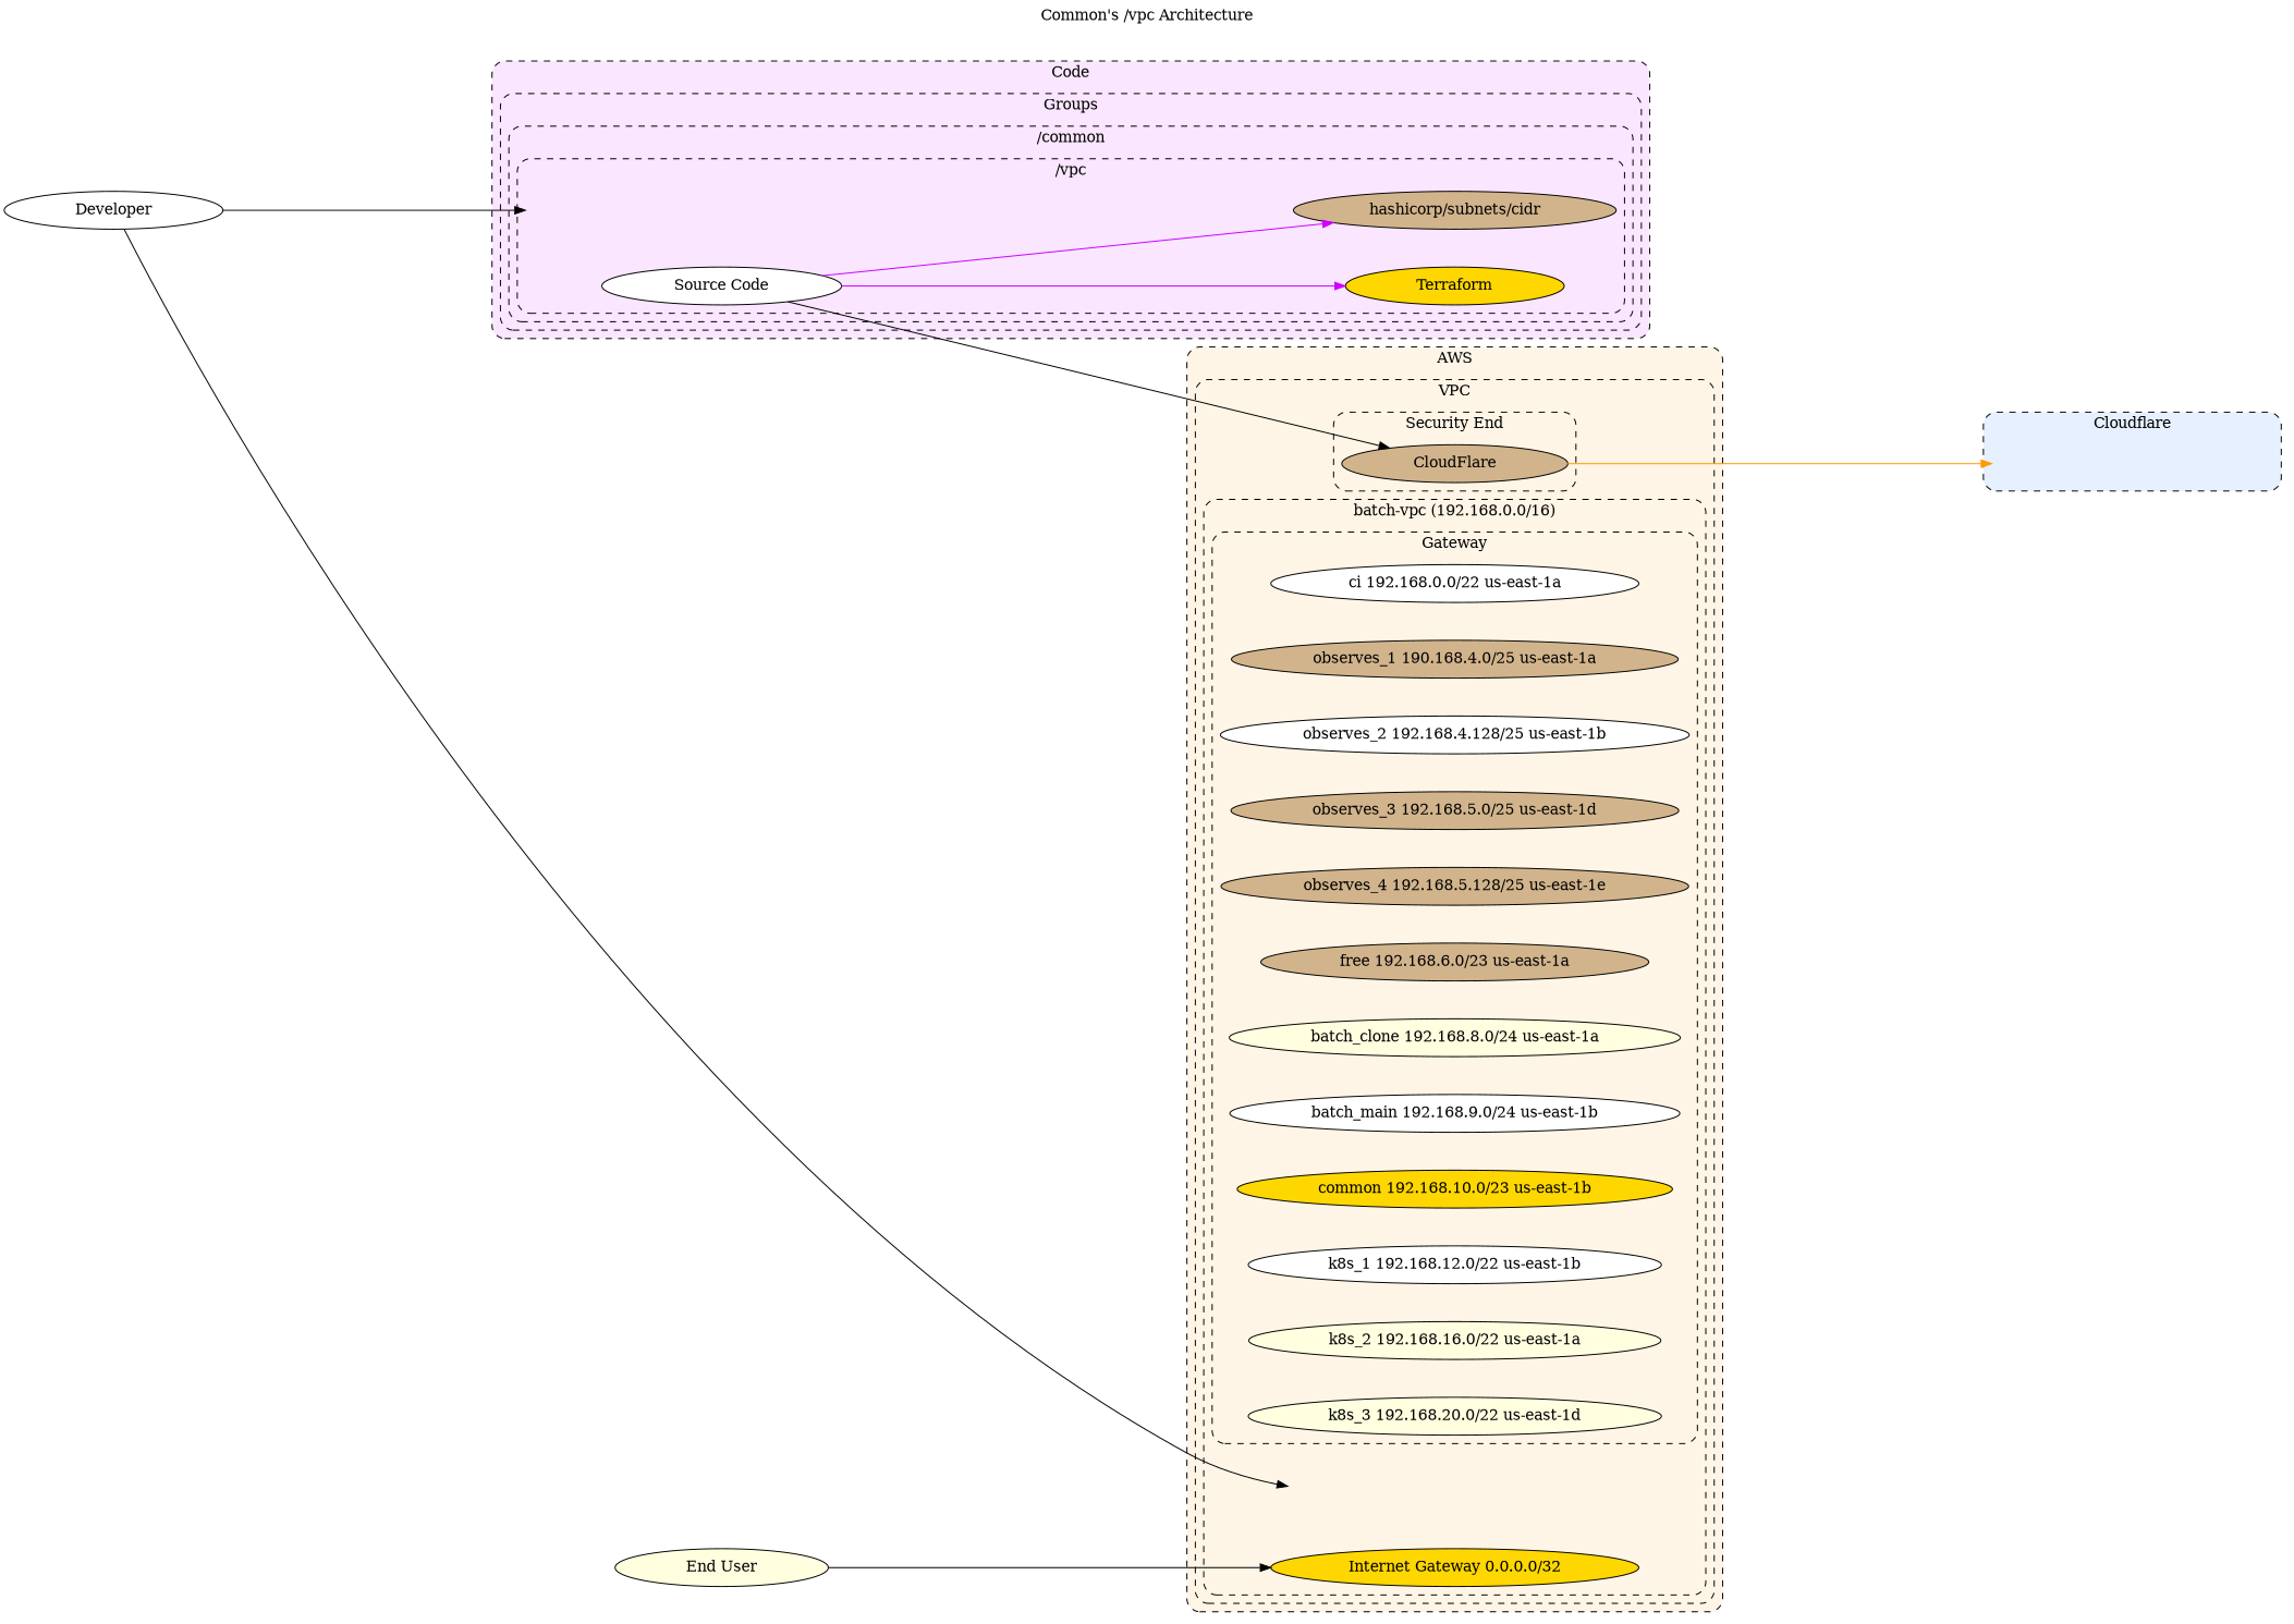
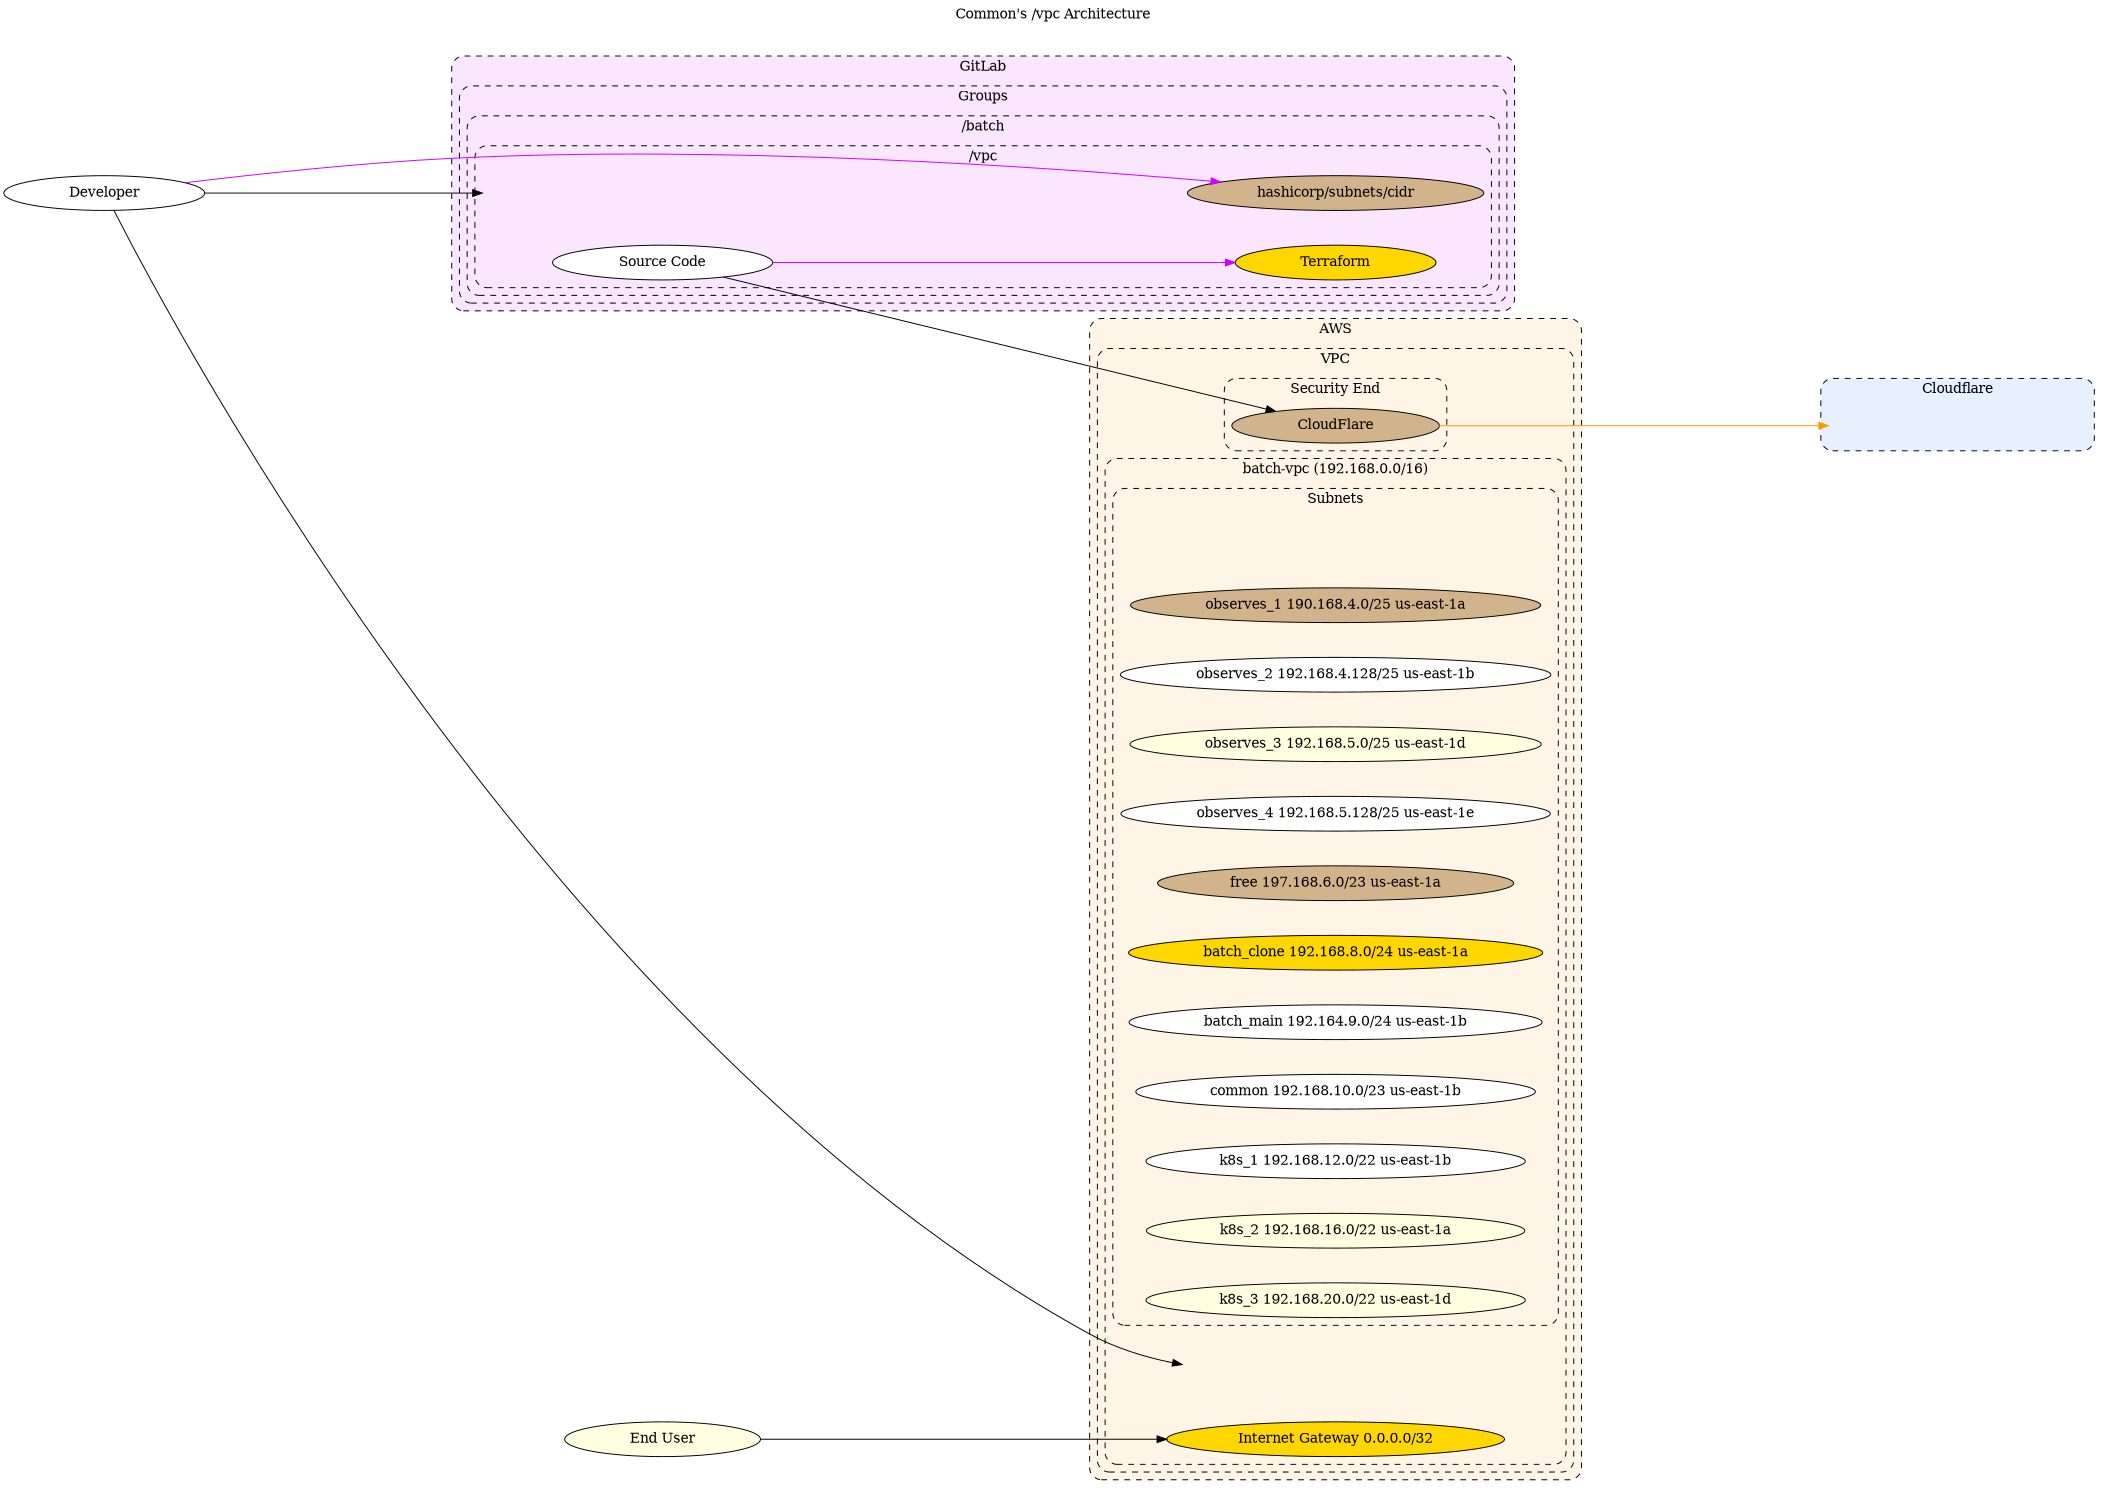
  digraph {
    compound=true
    concentrate=true
    label="Common's /vpc Architecture"
    labelloc=t
    nodesep=0.5
    rankdir=LR
    ranksep=4.0
    style="dashed,rounded"
    node [fillcolor=white margin="0.8,0.0" style=filled]
    edge [color="0.0 0.0 0.0"]
    n1 [fillcolor=tan label=CloudFlare]
-   n2 [label="ci 192.168.0.0/22 us-east-1a"]
    n3 [fillcolor=tan label="observes_1 190.168.4.0/25 us-east-1a"]
    n4 [label="observes_2 192.168.4.128/25 us-east-1b"]
-   n5 [fillcolor=tan label="observes_3 192.168.5.0/25 us-east-1d"]
-   n6 [fillcolor=tan label="observes_4 192.168.5.128/25 us-east-1e"]
-   n7 [fillcolor=tan label="free 192.168.6.0/23 us-east-1a"]
-   n8 [fillcolor=lightyellow label="batch_clone 192.168.8.0/24 us-east-1a"]
-   n9 [label="batch_main 192.168.9.0/24 us-east-1b"]
-   n10 [fillcolor=gold label="common 192.168.10.0/23 us-east-1b"]
+   n5 [fillcolor=lightyellow label="observes_3 192.168.5.0/25 us-east-1d"]
+   n6 [label="observes_4 192.168.5.128/25 us-east-1e"]
+   n7 [fillcolor=tan label="free 197.168.6.0/23 us-east-1a"]
+   n8 [fillcolor=gold label="batch_clone 192.168.8.0/24 us-east-1a"]
+   n9 [label="batch_main 192.164.9.0/24 us-east-1b"]
+   n10 [label="common 192.168.10.0/23 us-east-1b"]
    n11 [label="k8s_1 192.168.12.0/22 us-east-1b"]
    n12 [fillcolor=lightyellow label="k8s_2 192.168.16.0/22 us-east-1a"]
    n13 [fillcolor=lightyellow label="k8s_3 192.168.20.0/22 us-east-1d"]
    cluster_aws_vpc_fluid_vpc [fillcolor="0.1 0.5 1.0" style=invis]
    n15 [fillcolor=gold label="Internet Gateway 0.0.0.0/32"]
    cluster_cloudflare [fillcolor="0.6 0.5 1.0" style=invis width=2.0]
    cluster_gitlab_git_common_vpc [fillcolor="0.8 0.5 1.0" style=invis]
    n18 [label="Source Code"]
    n19 [fillcolor=gold label=Terraform]
    n20 [fillcolor=tan label="hashicorp/subnets/cidr"]
    n21 [label=Developer]
    n22 [fillcolor=lightyellow label="End User"]
    subgraph cluster_1 {
      bgcolor="0.1 0.1 1.0"
      label=AWS
      subgraph cluster_2 {
        bgcolor="0.1 0.1 1.0"
        label=VPC
        subgraph cluster_3 {
          bgcolor="0.1 0.1 1.0"
          label="Security End"
          n1
        }
        subgraph cluster_4 {
          bgcolor="0.1 0.1 1.0"
          label="batch-vpc (192.168.0.0/16)"
          cluster_aws_vpc_fluid_vpc
          n15
          subgraph cluster_5 {
            bgcolor="0.1 0.1 1.0"
-           label=Gateway
-           n2
+           label=Subnets
            n3
            n4
            n5
            n6
            n7
            n8
            n9
            n10
            n11
            n12
            n13
          }
        }
      }
    }
    subgraph cluster_6 {
      bgcolor="0.6 0.1 1.0"
      label=Cloudflare
      cluster_cloudflare
    }
    subgraph cluster_7 {
      bgcolor="0.8 0.1 1.0"
-     label=Code
+     label=GitLab
      subgraph cluster_8 {
        bgcolor="0.8 0.1 1.0"
        label=Groups
        subgraph cluster_9 {
          bgcolor="0.8 0.1 1.0"
-         label="/common"
+         label="/batch"
          subgraph cluster_10 {
            bgcolor="0.8 0.1 1.0"
            label="/vpc"
            cluster_gitlab_git_common_vpc
            n18
            n19
            n20
          }
        }
      }
    }
    n1 -> cluster_cloudflare [color="0.1 1.0 1.0"]
    n18 -> n1
    n18 -> n19 [color="0.8 1.0 1.0"]
-   n18 -> n20 [color="0.8 1.0 1.0"]
+   n21 -> n20 [color="0.8 1.0 1.0"]
    n21 -> cluster_aws_vpc_fluid_vpc
    n21 -> cluster_gitlab_git_common_vpc
    n22 -> n15
  }
